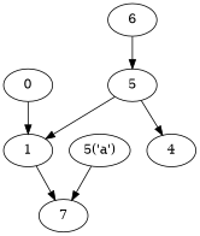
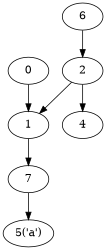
  digraph {
    0
    1
    n3 [label=7]
-   2 [label=5]
+   2
    4
    n6 [label="5('a')"]
    6
    0 -> 1
    1 -> n3
-   n6 -> n3
+   n3 -> n6
    2 -> 1
    2 -> 4
    6 -> 2
  }
